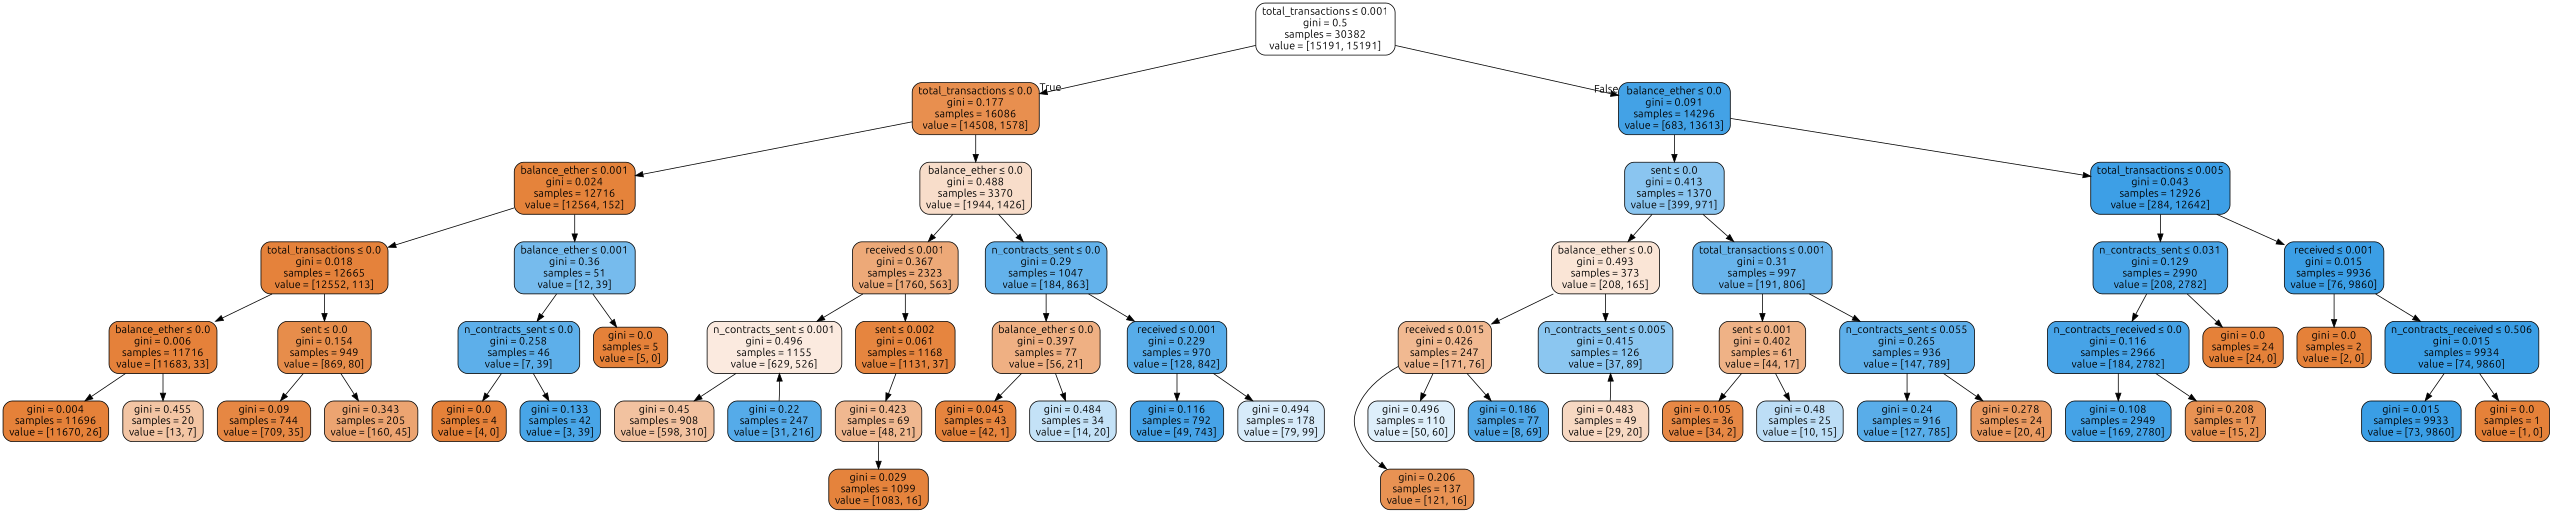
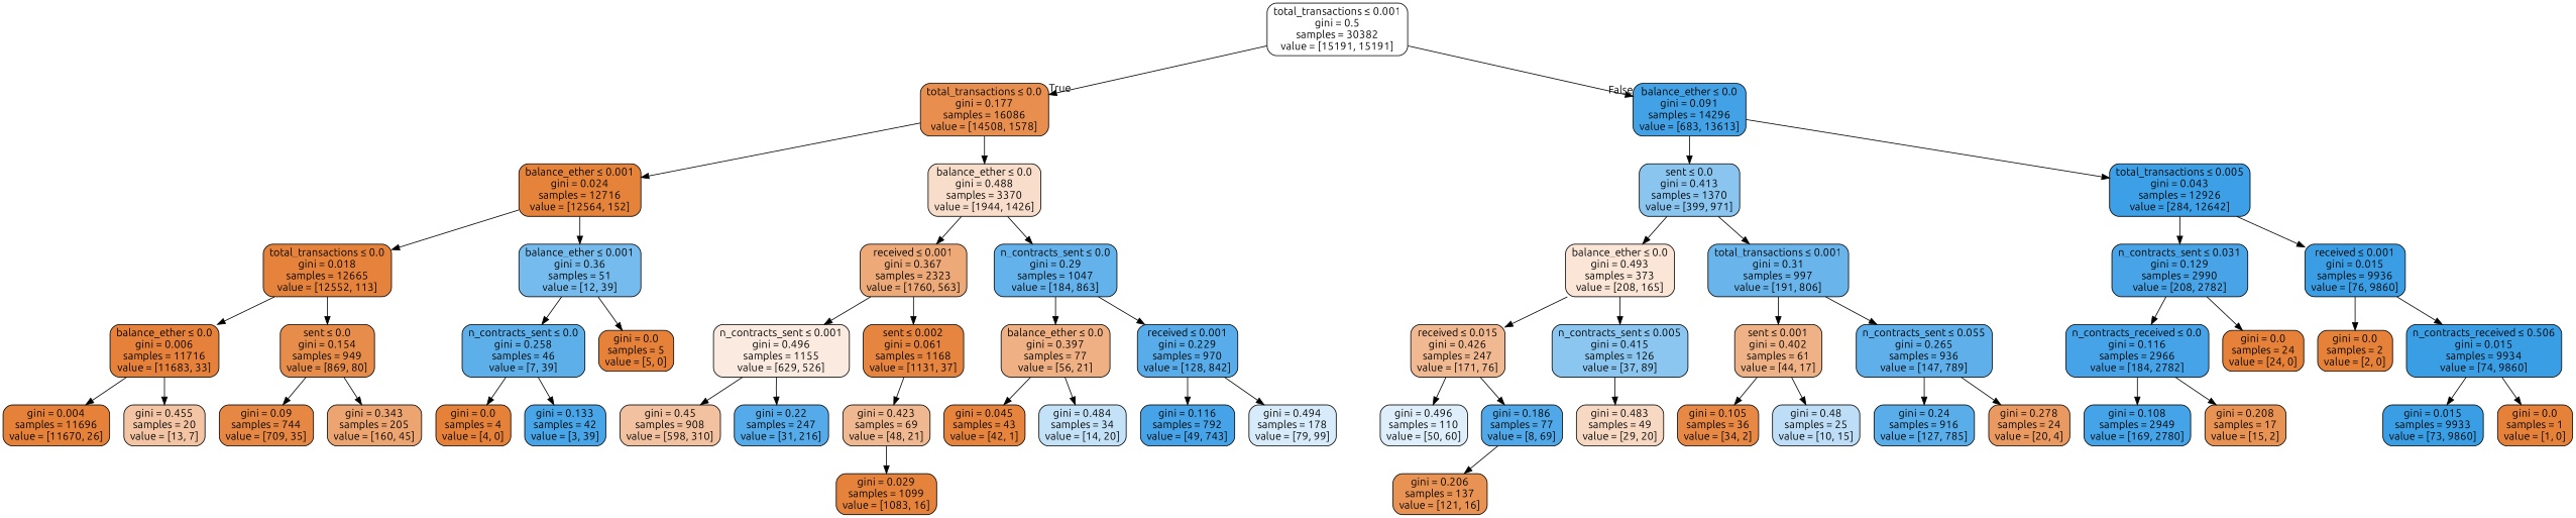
  digraph {
    fontname=Ubuntu
    node [color=black fillcolor="#e58139" fontname=Ubuntu shape=box style="filled, rounded"]
    edge [fontname=Ubuntu]
    n1 [fillcolor="#ffffff" label=<total_transactions &le; 0.001<br/>gini = 0.5<br/>samples = 30382<br/>value = [15191, 15191]>]
    n2 [fillcolor="#e88f4f" label=<total_transactions &le; 0.0<br/>gini = 0.177<br/>samples = 16086<br/>value = [14508, 1578]>]
    n3 [fillcolor="#43a2e6" label=<balance_ether &le; 0.0<br/>gini = 0.091<br/>samples = 14296<br/>value = [683, 13613]>]
    n4 [fillcolor="#e5833b" label=<balance_ether &le; 0.001<br/>gini = 0.024<br/>samples = 12716<br/>value = [12564, 152]>]
    n5 [fillcolor="#f8ddca" label=<balance_ether &le; 0.0<br/>gini = 0.488<br/>samples = 3370<br/>value = [1944, 1426]>]
    n6 [fillcolor="#8ac5f0" label=<sent &le; 0.0<br/>gini = 0.413<br/>samples = 1370<br/>value = [399, 971]>]
    n7 [fillcolor="#3d9fe6" label=<total_transactions &le; 0.005<br/>gini = 0.043<br/>samples = 12926<br/>value = [284, 12642]>]
    n8 [fillcolor="#e5823b" label=<total_transactions &le; 0.0<br/>gini = 0.018<br/>samples = 12665<br/>value = [12552, 113]>]
    n9 [fillcolor="#76bbed" label=<balance_ether &le; 0.001<br/>gini = 0.36<br/>samples = 51<br/>value = [12, 39]>]
    n10 [fillcolor="#eda978" label=<received &le; 0.001<br/>gini = 0.367<br/>samples = 2323<br/>value = [1760, 563]>]
    n11 [fillcolor="#63b2eb" label=<n_contracts_sent &le; 0.0<br/>gini = 0.29<br/>samples = 1047<br/>value = [184, 863]>]
    n12 [fillcolor="#e5813a" label=<balance_ether &le; 0.0<br/>gini = 0.006<br/>samples = 11716<br/>value = [11683, 33]>]
    n13 [fillcolor="#e78d4b" label=<sent &le; 0.0<br/>gini = 0.154<br/>samples = 949<br/>value = [869, 80]>]
    n14 [fillcolor="#5dafea" label=<n_contracts_sent &le; 0.0<br/>gini = 0.258<br/>samples = 46<br/>value = [7, 39]>]
    n15 [label=<gini = 0.0<br/>samples = 5<br/>value = [5, 0]>]
    n16 [label=<gini = 0.004<br/>samples = 11696<br/>value = [11670, 26]>]
    n17 [fillcolor="#f3c5a4" label=<gini = 0.455<br/>samples = 20<br/>value = [13, 7]>]
    n18 [fillcolor="#e68743" label=<gini = 0.09<br/>samples = 744<br/>value = [709, 35]>]
    n19 [fillcolor="#eca471" label=<gini = 0.343<br/>samples = 205<br/>value = [160, 45]>]
    n20 [label=<gini = 0.0<br/>samples = 4<br/>value = [4, 0]>]
    n21 [fillcolor="#48a5e7" label=<gini = 0.133<br/>samples = 42<br/>value = [3, 39]>]
    n22 [fillcolor="#fbeadf" label=<n_contracts_sent &le; 0.001<br/>gini = 0.496<br/>samples = 1155<br/>value = [629, 526]>]
    n23 [fillcolor="#e6853f" label=<sent &le; 0.002<br/>gini = 0.061<br/>samples = 1168<br/>value = [1131, 37]>]
    n24 [fillcolor="#efb083" label=<balance_ether &le; 0.0<br/>gini = 0.397<br/>samples = 77<br/>value = [56, 21]>]
    n25 [fillcolor="#57ace9" label=<received &le; 0.001<br/>gini = 0.229<br/>samples = 970<br/>value = [128, 842]>]
    n26 [fillcolor="#f2c2a0" label=<gini = 0.45<br/>samples = 908<br/>value = [598, 310]>]
    n27 [fillcolor="#55abe9" label=<gini = 0.22<br/>samples = 247<br/>value = [31, 216]>]
    n28 [fillcolor="#f0b890" label=<gini = 0.423<br/>samples = 69<br/>value = [48, 21]>]
    n29 [fillcolor="#e5833c" label=<gini = 0.029<br/>samples = 1099<br/>value = [1083, 16]>]
    n30 [fillcolor="#e6843e" label=<gini = 0.045<br/>samples = 43<br/>value = [42, 1]>]
    n31 [fillcolor="#c4e2f7" label=<gini = 0.484<br/>samples = 34<br/>value = [14, 20]>]
    n32 [fillcolor="#46a3e7" label=<gini = 0.116<br/>samples = 792<br/>value = [49, 743]>]
    n33 [fillcolor="#d7ebfa" label=<gini = 0.494<br/>samples = 178<br/>value = [79, 99]>]
    n34 [fillcolor="#fae5d6" label=<balance_ether &le; 0.0<br/>gini = 0.493<br/>samples = 373<br/>value = [208, 165]>]
    n35 [fillcolor="#68b4eb" label=<total_transactions &le; 0.001<br/>gini = 0.31<br/>samples = 997<br/>value = [191, 806]>]
    n36 [fillcolor="#48a4e7" label=<n_contracts_sent &le; 0.031<br/>gini = 0.129<br/>samples = 2990<br/>value = [208, 2782]>]
    n37 [fillcolor="#3b9ee5" label=<received &le; 0.001<br/>gini = 0.015<br/>samples = 9936<br/>value = [76, 9860]>]
    n38 [fillcolor="#f1b991" label=<received &le; 0.015<br/>gini = 0.426<br/>samples = 247<br/>value = [171, 76]>]
    n39 [fillcolor="#8bc6f0" label=<n_contracts_sent &le; 0.005<br/>gini = 0.415<br/>samples = 126<br/>value = [37, 89]>]
    n40 [fillcolor="#efb286" label=<sent &le; 0.001<br/>gini = 0.402<br/>samples = 61<br/>value = [44, 17]>]
    n41 [fillcolor="#5eafea" label=<n_contracts_sent &le; 0.055<br/>gini = 0.265<br/>samples = 936<br/>value = [147, 789]>]
    n42 [fillcolor="#e89253" label=<gini = 0.206<br/>samples = 137<br/>value = [121, 16]>]
    n43 [fillcolor="#deeffb" label=<gini = 0.496<br/>samples = 110<br/>value = [50, 60]>]
    n44 [fillcolor="#50a8e8" label=<gini = 0.186<br/>samples = 77<br/>value = [8, 69]>]
    n45 [fillcolor="#f7d8c2" label=<gini = 0.483<br/>samples = 49<br/>value = [29, 20]>]
    n46 [fillcolor="#e78845" label=<gini = 0.105<br/>samples = 36<br/>value = [34, 2]>]
    n47 [fillcolor="#bddef6" label=<gini = 0.48<br/>samples = 25<br/>value = [10, 15]>]
    n48 [fillcolor="#59ade9" label=<gini = 0.24<br/>samples = 916<br/>value = [127, 785]>]
    n49 [fillcolor="#ea9a61" label=<gini = 0.278<br/>samples = 24<br/>value = [20, 4]>]
    n50 [fillcolor="#46a3e7" label=<n_contracts_received &le; 0.0<br/>gini = 0.116<br/>samples = 2966<br/>value = [184, 2782]>]
    n51 [label=<gini = 0.0<br/>samples = 24<br/>value = [24, 0]>]
    n52 [label=<gini = 0.0<br/>samples = 2<br/>value = [2, 0]>]
    n53 [fillcolor="#3a9ee5" label=<n_contracts_received &le; 0.506<br/>gini = 0.015<br/>samples = 9934<br/>value = [74, 9860]>]
    n54 [fillcolor="#45a3e7" label=<gini = 0.108<br/>samples = 2949<br/>value = [169, 2780]>]
    n55 [fillcolor="#e89253" label=<gini = 0.208<br/>samples = 17<br/>value = [15, 2]>]
    n56 [fillcolor="#3a9ee5" label=<gini = 0.015<br/>samples = 9933<br/>value = [73, 9860]>]
    n57 [label=<gini = 0.0<br/>samples = 1<br/>value = [1, 0]>]
    n1 -> n2 [headlabel=True labelangle=45 labeldistance=2.5]
    n1 -> n3 [headlabel=False labelangle=-45 labeldistance=2.5]
    n2 -> n4
    n2 -> n5
    n3 -> n6
    n3 -> n7
    n4 -> n8
    n4 -> n9
    n5 -> n10
    n5 -> n11
    n6 -> n34
    n6 -> n35
    n7 -> n36
    n7 -> n37
    n8 -> n12
    n8 -> n13
    n9 -> n14
    n9 -> n15
    n10 -> n22
    n10 -> n23
    n11 -> n24
    n11 -> n25
    n12 -> n16
    n12 -> n17
    n13 -> n18
    n13 -> n19
    n14 -> n20
    n14 -> n21
    n22 -> n26
-   n27 -> n22
+   n22 -> n27
    n23 -> n28
    n24 -> n30
    n24 -> n31
    n25 -> n32
    n25 -> n33
    n28 -> n29
    n34 -> n38
    n34 -> n39
    n35 -> n40
    n35 -> n41
    n36 -> n50
    n36 -> n51
    n37 -> n52
    n37 -> n53
-   n38 -> n42
+   n44 -> n42
    n38 -> n43
    n38 -> n44
-   n45 -> n39
+   n39 -> n45
    n40 -> n46
    n40 -> n47
    n41 -> n48
    n41 -> n49
    n50 -> n54
    n50 -> n55
    n53 -> n56
    n53 -> n57
  }
